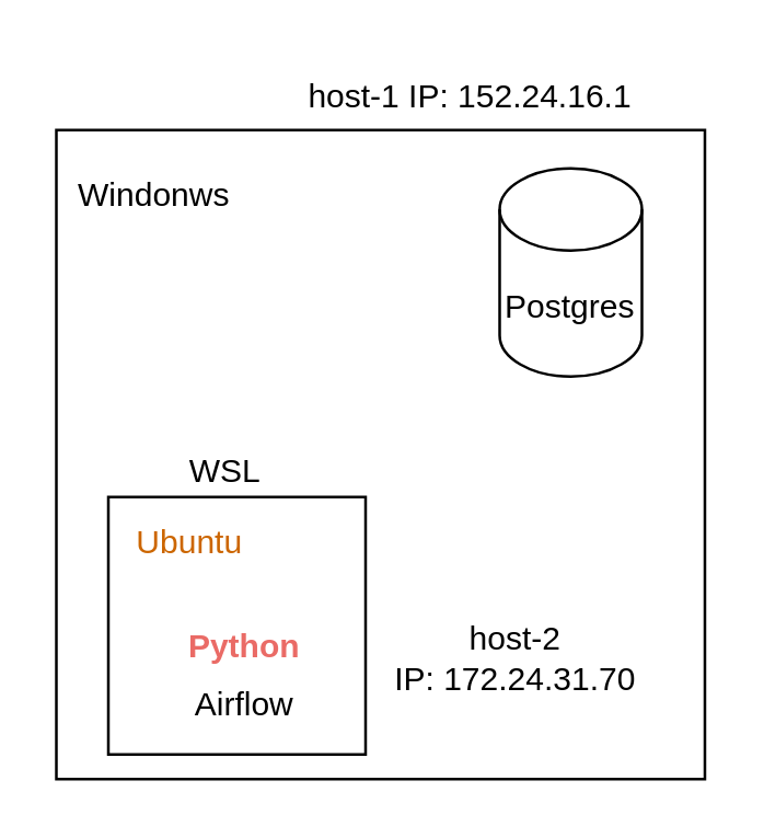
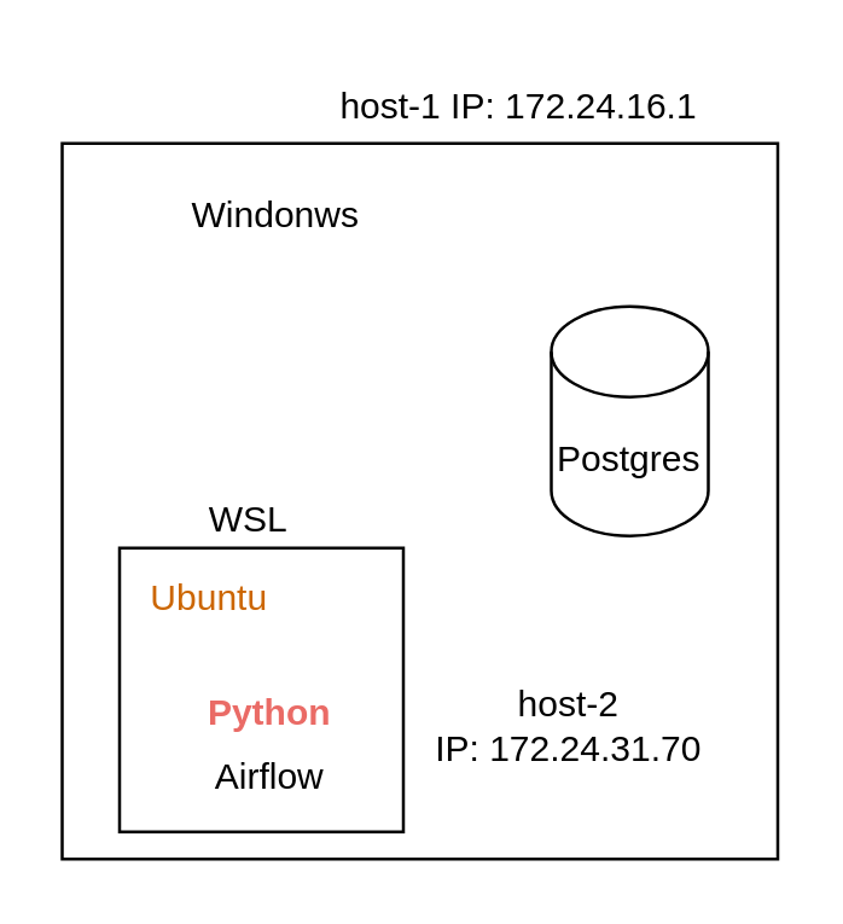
  <mxCell id="0" />
  <mxCell id="1" parent="0" />
  <mxCell id="2" value="" style="whiteSpace=wrap;html=1;aspect=fixed;" vertex="1" parent="1"><mxGeometry x="20" y="47" width="237" height="237" as="geometry" /></mxCell>
- <mxCell id="3" value="Windonws" style="text;html=1;align=center;verticalAlign=middle;whiteSpace=wrap;rounded=0;" vertex="1" parent="1"><mxGeometry x="26" y="56" width="60" height="30" as="geometry" /></mxCell>
- <mxCell id="4" value="Postgres" style="shape=cylinder3;whiteSpace=wrap;html=1;boundedLbl=1;backgroundOutline=1;size=15;" vertex="1" parent="1"><mxGeometry x="182" y="61" width="52" height="76" as="geometry" /></mxCell>
- <mxCell id="5" value="host-1 IP:&amp;nbsp;152.24.16.1" style="text;html=1;align=center;verticalAlign=middle;whiteSpace=wrap;rounded=0;" vertex="1" parent="1"><mxGeometry x="101" y="20" width="141" height="30" as="geometry" /></mxCell>
+ <mxCell id="3" value="Windonws" style="text;html=1;align=center;verticalAlign=middle;whiteSpace=wrap;rounded=0;" vertex="1" parent="1"><mxGeometry x="61" y="56" width="60" height="30" as="geometry" /></mxCell>
+ <mxCell id="4" value="Postgres" style="shape=cylinder3;whiteSpace=wrap;html=1;boundedLbl=1;backgroundOutline=1;size=15;" vertex="1" parent="1"><mxGeometry x="182" y="101" width="52" height="76" as="geometry" /></mxCell>
+ <mxCell id="5" value="host-1 IP:&amp;nbsp;172.24.16.1" style="text;html=1;align=center;verticalAlign=middle;whiteSpace=wrap;rounded=0;" vertex="1" parent="1"><mxGeometry x="101" y="20" width="141" height="30" as="geometry" /></mxCell>
  <mxCell id="6" value="" style="whiteSpace=wrap;html=1;aspect=fixed;" vertex="1" parent="1"><mxGeometry x="39" y="181" width="94" height="94" as="geometry" /></mxCell>
  <mxCell id="7" value="&lt;font style=&quot;color: rgb(204, 102, 0);&quot;&gt;Ubuntu&lt;/font&gt;" style="text;html=1;align=center;verticalAlign=middle;whiteSpace=wrap;rounded=0;" vertex="1" parent="1"><mxGeometry x="39" y="183" width="60" height="30" as="geometry" /></mxCell>
  <mxCell id="8" value="WSL" style="text;html=1;align=center;verticalAlign=middle;whiteSpace=wrap;rounded=0;" vertex="1" parent="1"><mxGeometry x="52" y="157" width="60" height="30" as="geometry" /></mxCell>
  <mxCell id="9" value="&lt;b&gt;&lt;font style=&quot;color: rgb(234, 107, 102);&quot;&gt;Python&lt;/font&gt;&lt;/b&gt;" style="text;html=1;align=center;verticalAlign=middle;whiteSpace=wrap;rounded=0;" vertex="1" parent="1"><mxGeometry x="59" y="221" width="60" height="30" as="geometry" /></mxCell>
  <mxCell id="10" value="Airflow" style="text;html=1;align=center;verticalAlign=middle;whiteSpace=wrap;rounded=0;" vertex="1" parent="1"><mxGeometry x="59" y="242" width="60" height="30" as="geometry" /></mxCell>
  <mxCell id="11" value="host-2 IP:&amp;nbsp;172.24.31.70" style="text;html=1;align=center;verticalAlign=middle;whiteSpace=wrap;rounded=0;" vertex="1" parent="1"><mxGeometry x="158" y="225" width="60" height="30" as="geometry" /></mxCell>
